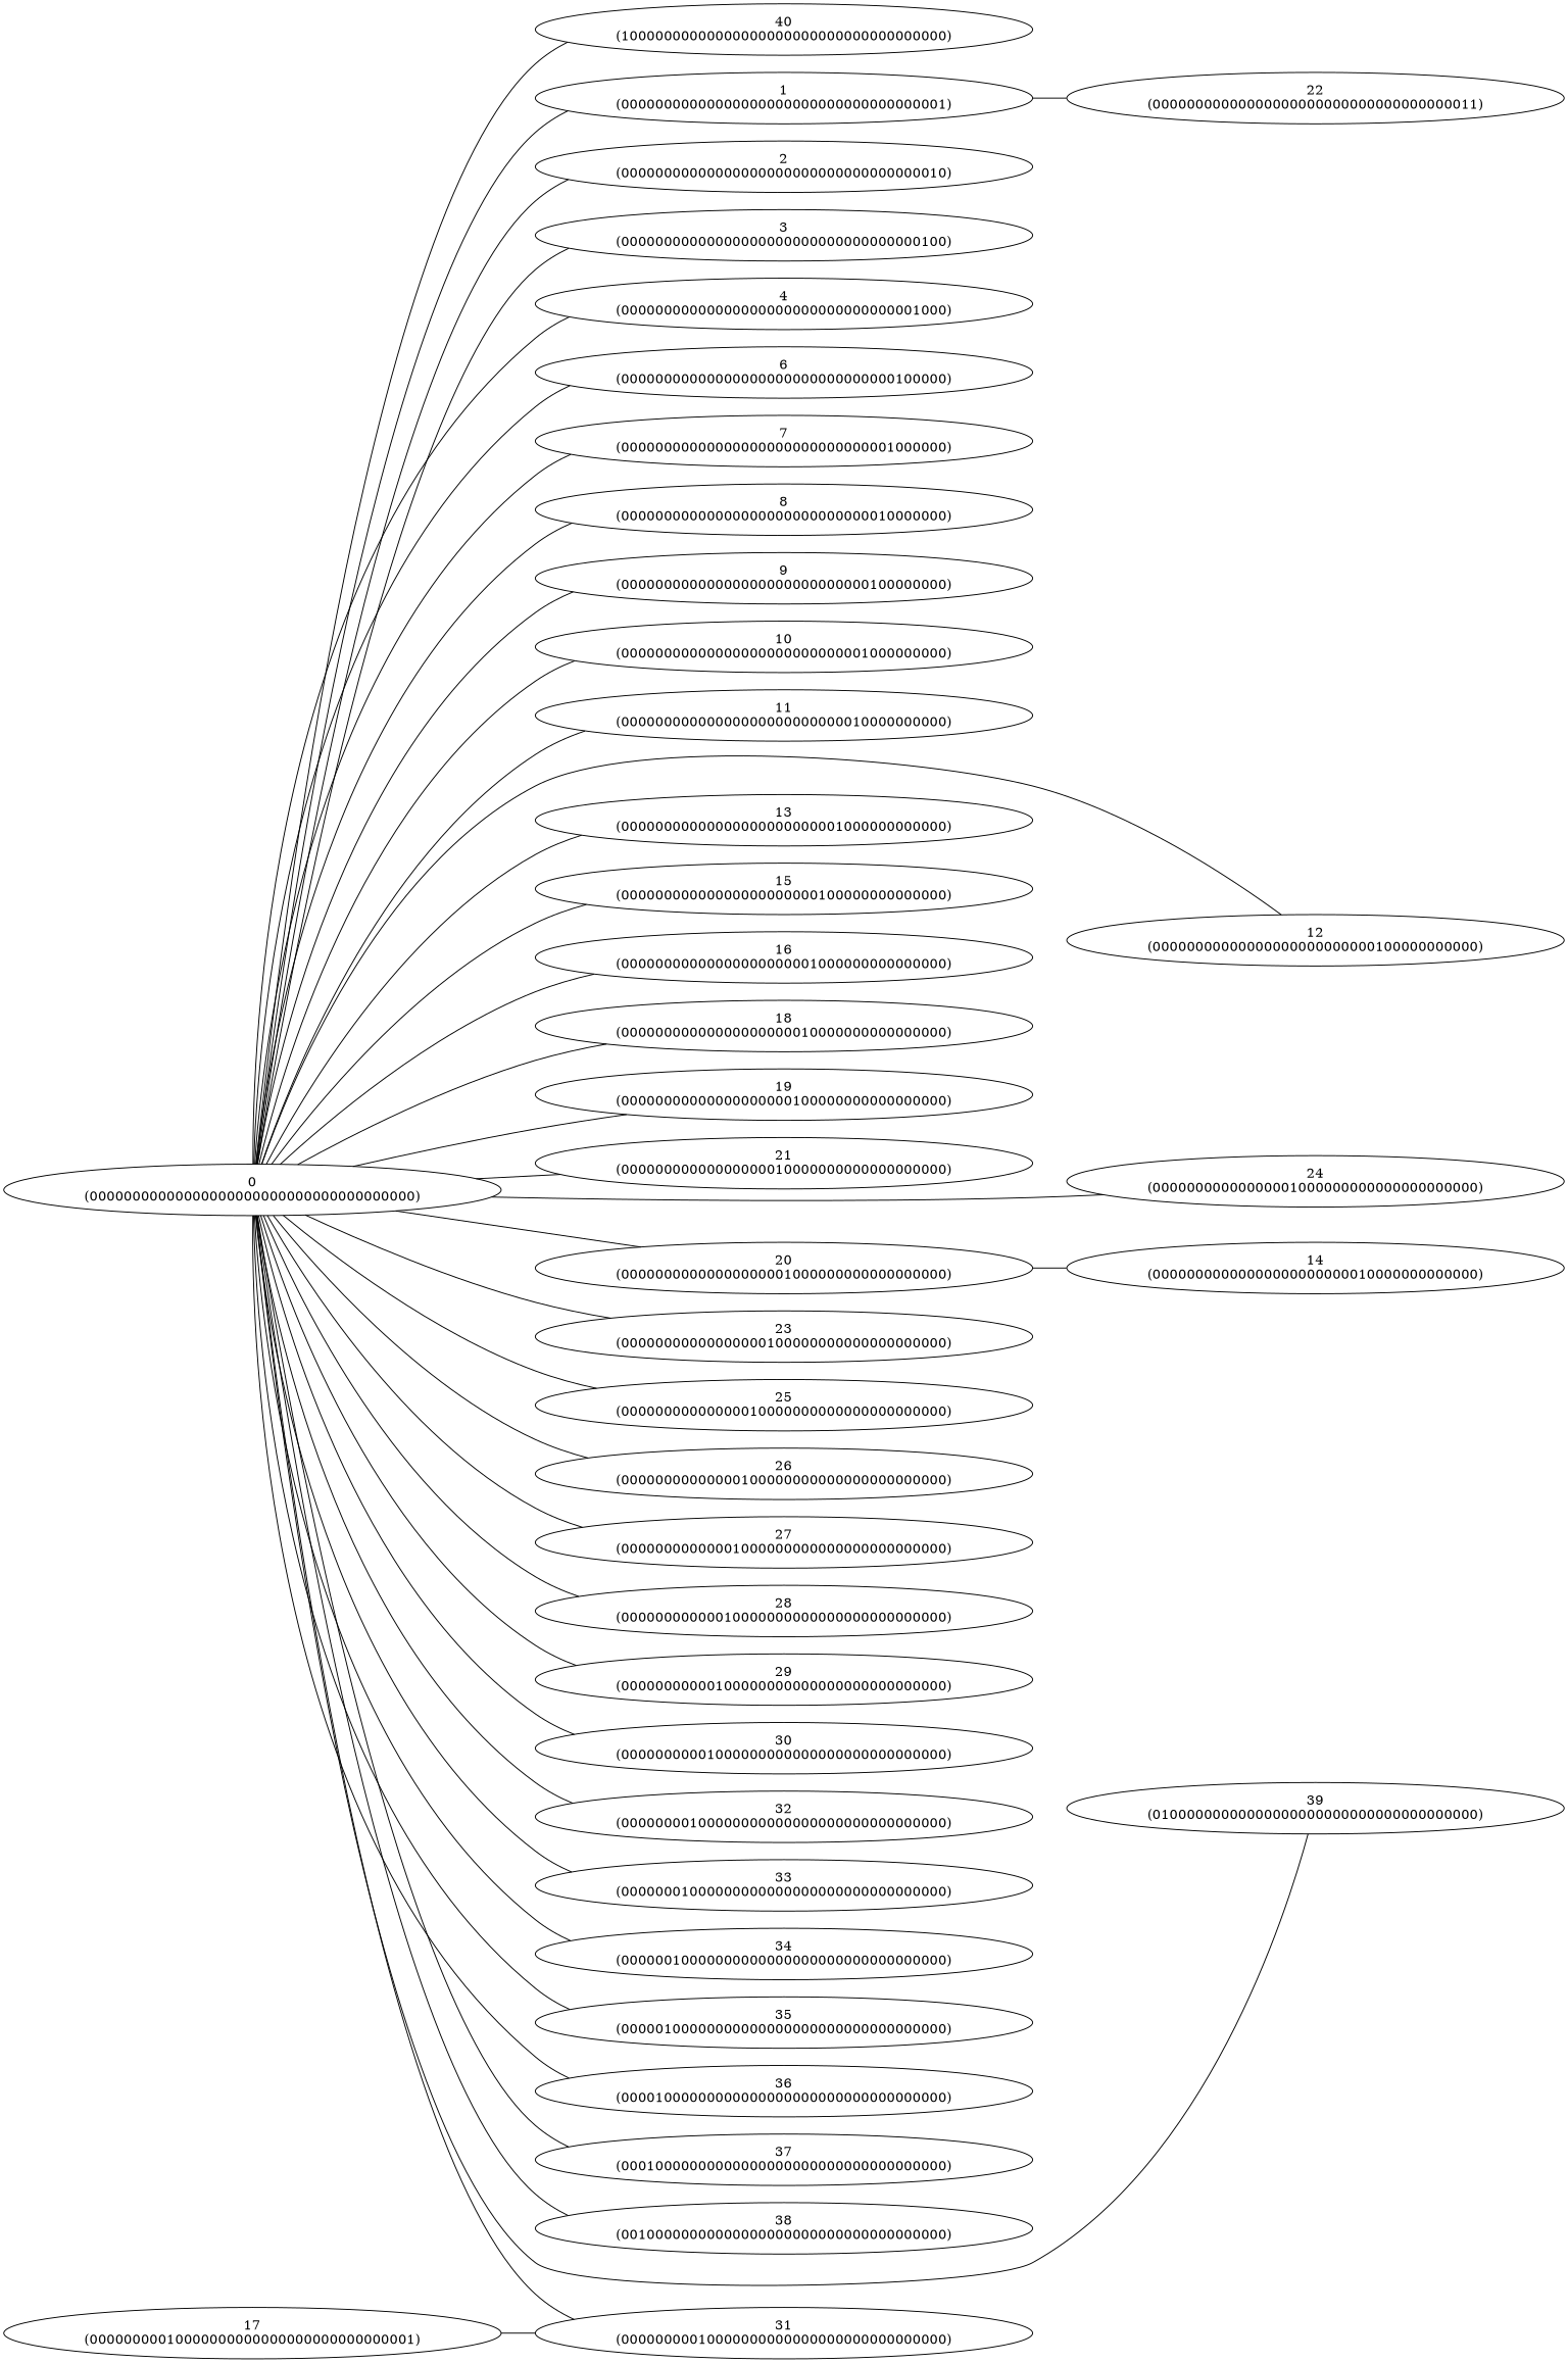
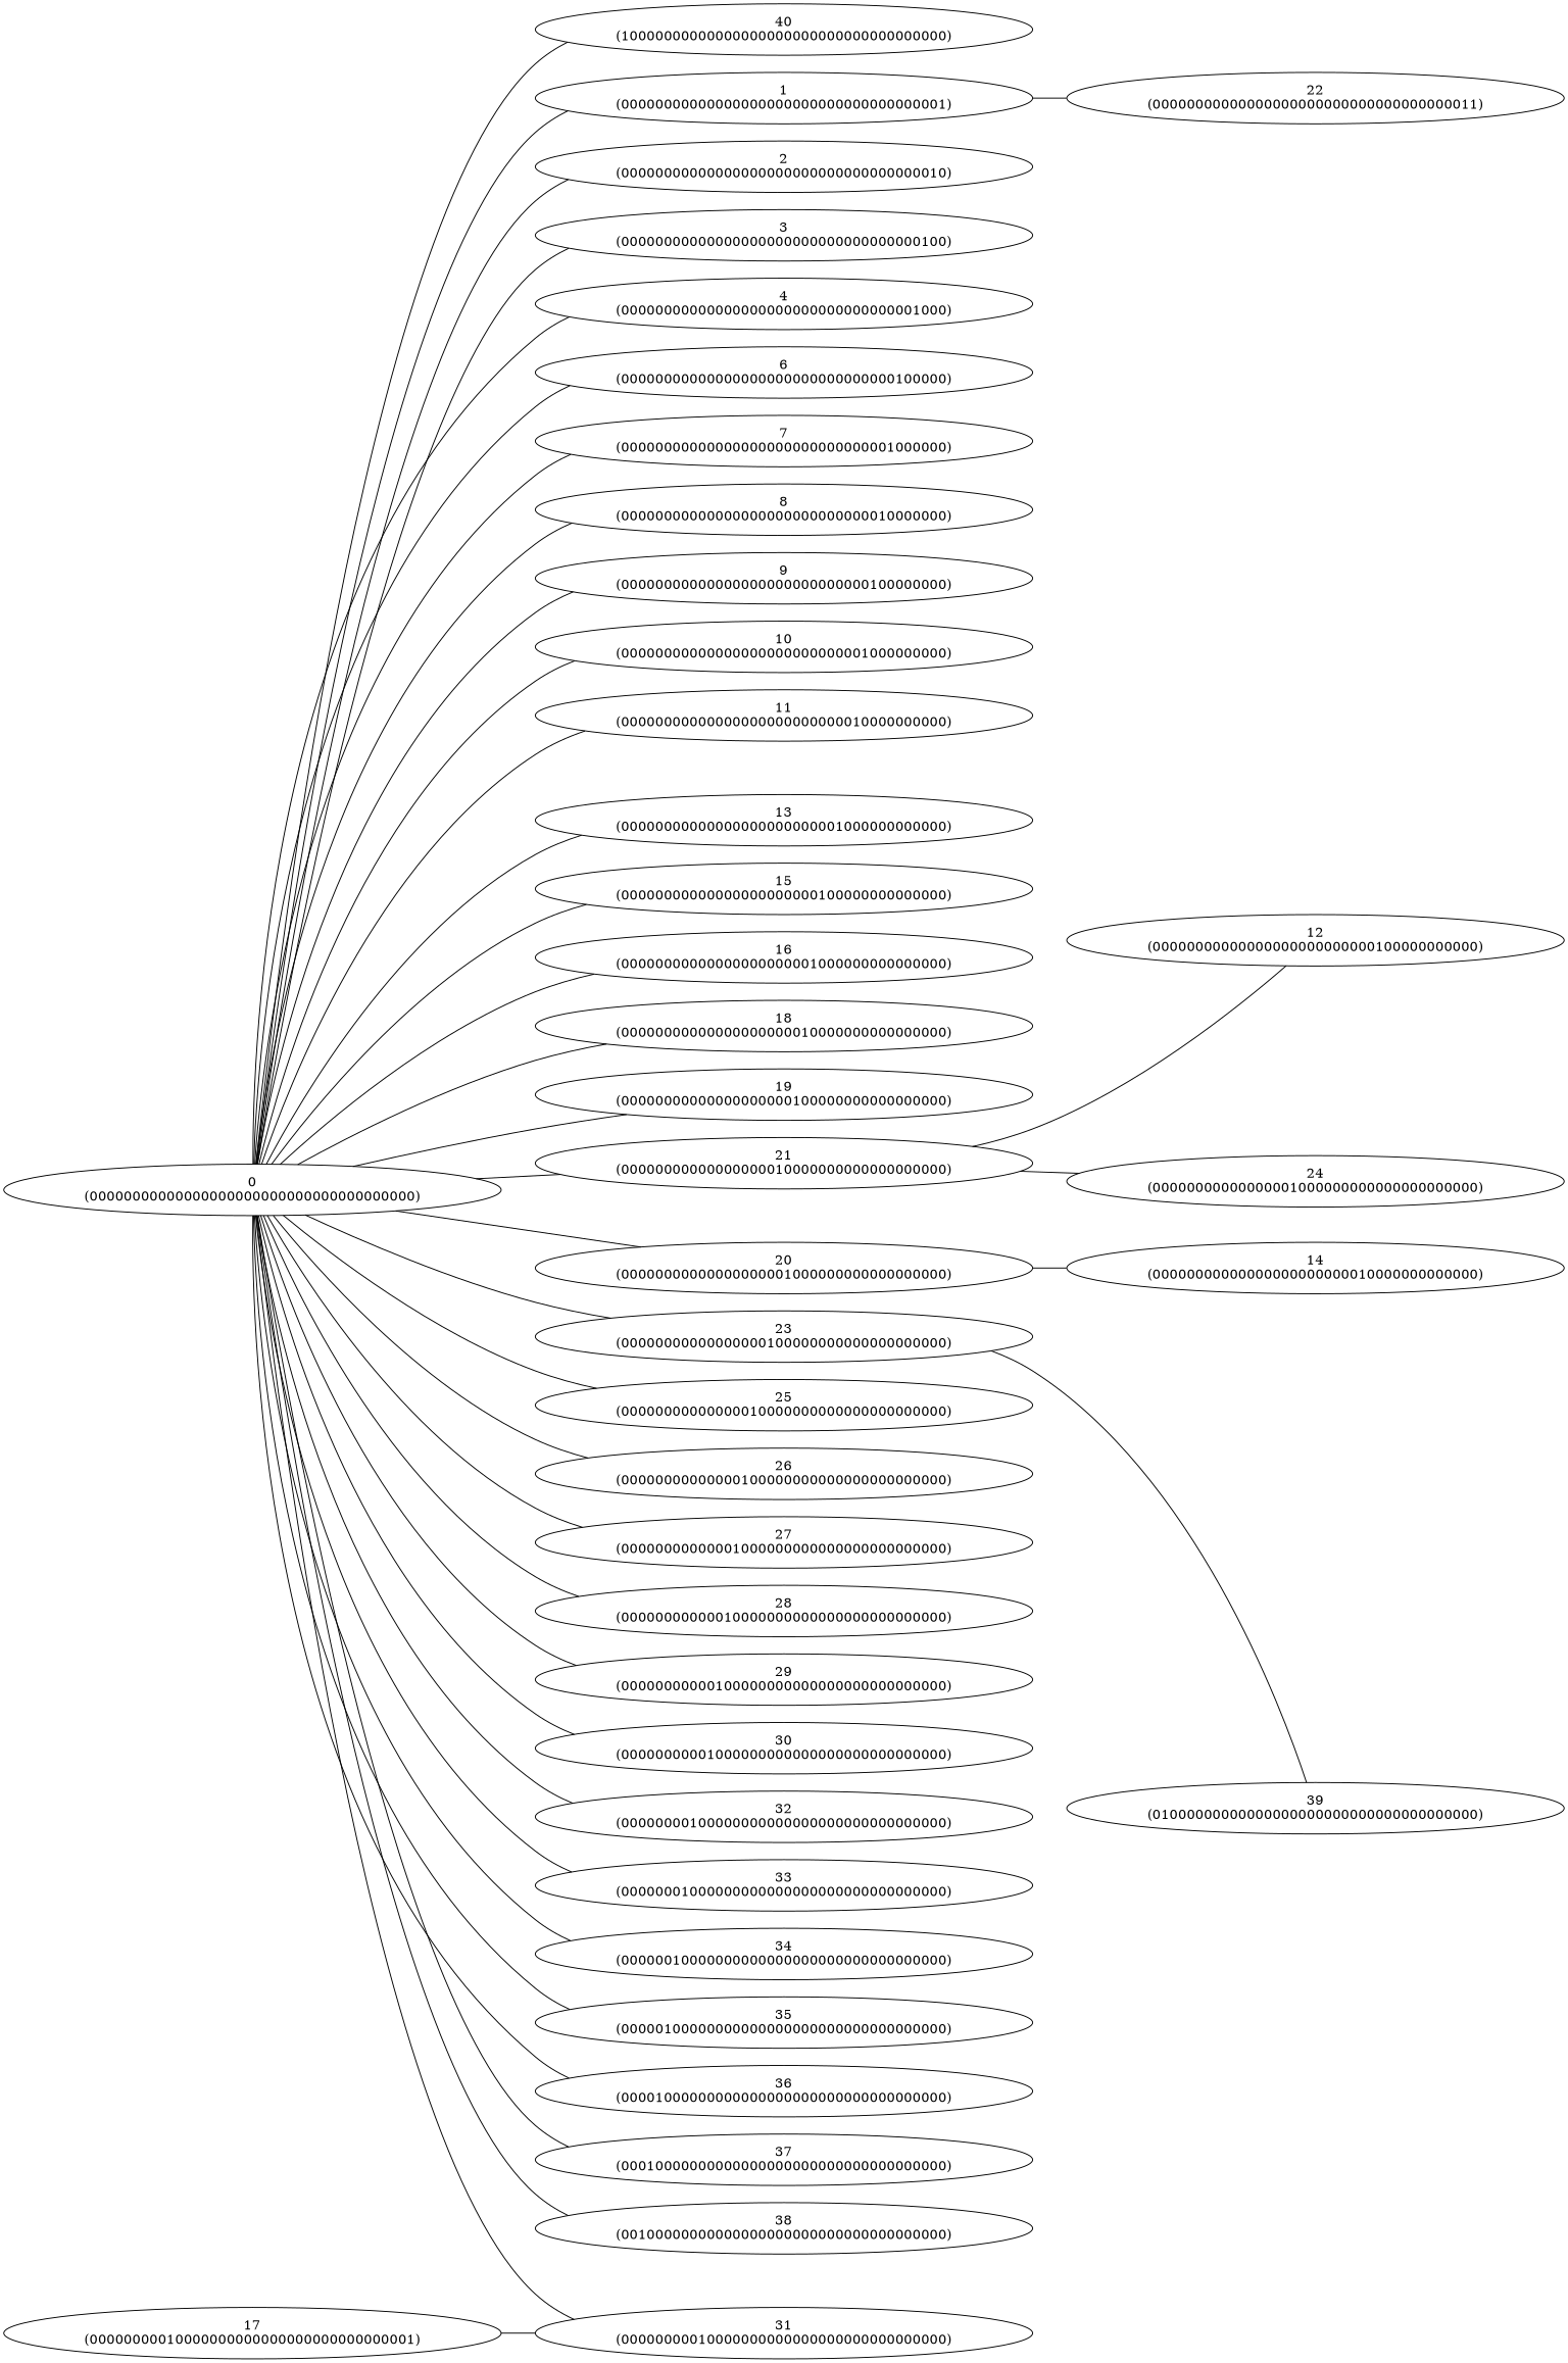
  graph {
    rankdir=LR
    "0\n(00000000000000000000000000000000000000)"
    "1\n(00000000000000000000000000000000000001)"
    "2\n(00000000000000000000000000000000000010)"
    "3\n(00000000000000000000000000000000000100)"
    "4\n(00000000000000000000000000000000001000)"
    "6\n(00000000000000000000000000000000100000)"
    "7\n(00000000000000000000000000000001000000)"
    "8\n(00000000000000000000000000000010000000)"
    "9\n(00000000000000000000000000000100000000)"
    "10\n(00000000000000000000000000001000000000)"
    "11\n(00000000000000000000000000010000000000)"
    "12\n(00000000000000000000000000100000000000)"
    "13\n(00000000000000000000000001000000000000)"
    "15\n(00000000000000000000000100000000000000)"
    "16\n(00000000000000000000001000000000000000)"
    "18\n(00000000000000000000010000000000000000)"
    "19\n(00000000000000000000100000000000000000)"
    "20\n(00000000000000000001000000000000000000)"
    "21\n(00000000000000000010000000000000000000)"
    "23\n(00000000000000000100000000000000000000)"
    "24\n(00000000000000001000000000000000000000)"
    "25\n(00000000000000010000000000000000000000)"
    "26\n(00000000000000100000000000000000000000)"
    "27\n(00000000000001000000000000000000000000)"
    "28\n(00000000000010000000000000000000000000)"
    "29\n(00000000000100000000000000000000000000)"
    "30\n(00000000001000000000000000000000000000)"
    "31\n(00000000010000000000000000000000000000)"
    "32\n(00000000100000000000000000000000000000)"
    "33\n(00000001000000000000000000000000000000)"
    "34\n(00000010000000000000000000000000000000)"
    "35\n(00000100000000000000000000000000000000)"
    "36\n(00001000000000000000000000000000000000)"
    "37\n(00010000000000000000000000000000000000)"
    "38\n(00100000000000000000000000000000000000)"
    "39\n(01000000000000000000000000000000000000)"
    "40\n(10000000000000000000000000000000000000)"
    "22\n(00000000000000000000000000000000000011)"
    "14\n(00000000000000000000000010000000000000)"
    "17\n(00000000010000000000000000000000000001)"
    "0\n(00000000000000000000000000000000000000)" -- "1\n(00000000000000000000000000000000000001)"
    "0\n(00000000000000000000000000000000000000)" -- "2\n(00000000000000000000000000000000000010)"
    "0\n(00000000000000000000000000000000000000)" -- "3\n(00000000000000000000000000000000000100)"
    "0\n(00000000000000000000000000000000000000)" -- "4\n(00000000000000000000000000000000001000)"
    "0\n(00000000000000000000000000000000000000)" -- "6\n(00000000000000000000000000000000100000)"
    "0\n(00000000000000000000000000000000000000)" -- "7\n(00000000000000000000000000000001000000)"
    "0\n(00000000000000000000000000000000000000)" -- "8\n(00000000000000000000000000000010000000)"
    "0\n(00000000000000000000000000000000000000)" -- "9\n(00000000000000000000000000000100000000)"
    "0\n(00000000000000000000000000000000000000)" -- "10\n(00000000000000000000000000001000000000)"
    "0\n(00000000000000000000000000000000000000)" -- "11\n(00000000000000000000000000010000000000)"
-   "0\n(00000000000000000000000000000000000000)" -- "12\n(00000000000000000000000000100000000000)"
+   "21\n(00000000000000000010000000000000000000)" -- "12\n(00000000000000000000000000100000000000)"
    "0\n(00000000000000000000000000000000000000)" -- "13\n(00000000000000000000000001000000000000)"
    "0\n(00000000000000000000000000000000000000)" -- "15\n(00000000000000000000000100000000000000)"
    "0\n(00000000000000000000000000000000000000)" -- "16\n(00000000000000000000001000000000000000)"
    "0\n(00000000000000000000000000000000000000)" -- "18\n(00000000000000000000010000000000000000)"
    "0\n(00000000000000000000000000000000000000)" -- "19\n(00000000000000000000100000000000000000)"
    "0\n(00000000000000000000000000000000000000)" -- "20\n(00000000000000000001000000000000000000)"
    "0\n(00000000000000000000000000000000000000)" -- "21\n(00000000000000000010000000000000000000)"
    "0\n(00000000000000000000000000000000000000)" -- "23\n(00000000000000000100000000000000000000)"
-   "0\n(00000000000000000000000000000000000000)" -- "24\n(00000000000000001000000000000000000000)"
+   "21\n(00000000000000000010000000000000000000)" -- "24\n(00000000000000001000000000000000000000)"
    "0\n(00000000000000000000000000000000000000)" -- "25\n(00000000000000010000000000000000000000)"
    "0\n(00000000000000000000000000000000000000)" -- "26\n(00000000000000100000000000000000000000)"
    "0\n(00000000000000000000000000000000000000)" -- "27\n(00000000000001000000000000000000000000)"
    "0\n(00000000000000000000000000000000000000)" -- "28\n(00000000000010000000000000000000000000)"
    "0\n(00000000000000000000000000000000000000)" -- "29\n(00000000000100000000000000000000000000)"
    "0\n(00000000000000000000000000000000000000)" -- "30\n(00000000001000000000000000000000000000)"
    "0\n(00000000000000000000000000000000000000)" -- "31\n(00000000010000000000000000000000000000)"
    "0\n(00000000000000000000000000000000000000)" -- "32\n(00000000100000000000000000000000000000)"
    "0\n(00000000000000000000000000000000000000)" -- "33\n(00000001000000000000000000000000000000)"
    "0\n(00000000000000000000000000000000000000)" -- "34\n(00000010000000000000000000000000000000)"
    "0\n(00000000000000000000000000000000000000)" -- "35\n(00000100000000000000000000000000000000)"
    "0\n(00000000000000000000000000000000000000)" -- "36\n(00001000000000000000000000000000000000)"
    "0\n(00000000000000000000000000000000000000)" -- "37\n(00010000000000000000000000000000000000)"
    "0\n(00000000000000000000000000000000000000)" -- "38\n(00100000000000000000000000000000000000)"
-   "0\n(00000000000000000000000000000000000000)" -- "39\n(01000000000000000000000000000000000000)"
+   "23\n(00000000000000000100000000000000000000)" -- "39\n(01000000000000000000000000000000000000)"
    "0\n(00000000000000000000000000000000000000)" -- "40\n(10000000000000000000000000000000000000)"
    "1\n(00000000000000000000000000000000000001)" -- "22\n(00000000000000000000000000000000000011)"
    "20\n(00000000000000000001000000000000000000)" -- "14\n(00000000000000000000000010000000000000)"
    "17\n(00000000010000000000000000000000000001)" -- "31\n(00000000010000000000000000000000000000)"
  }
